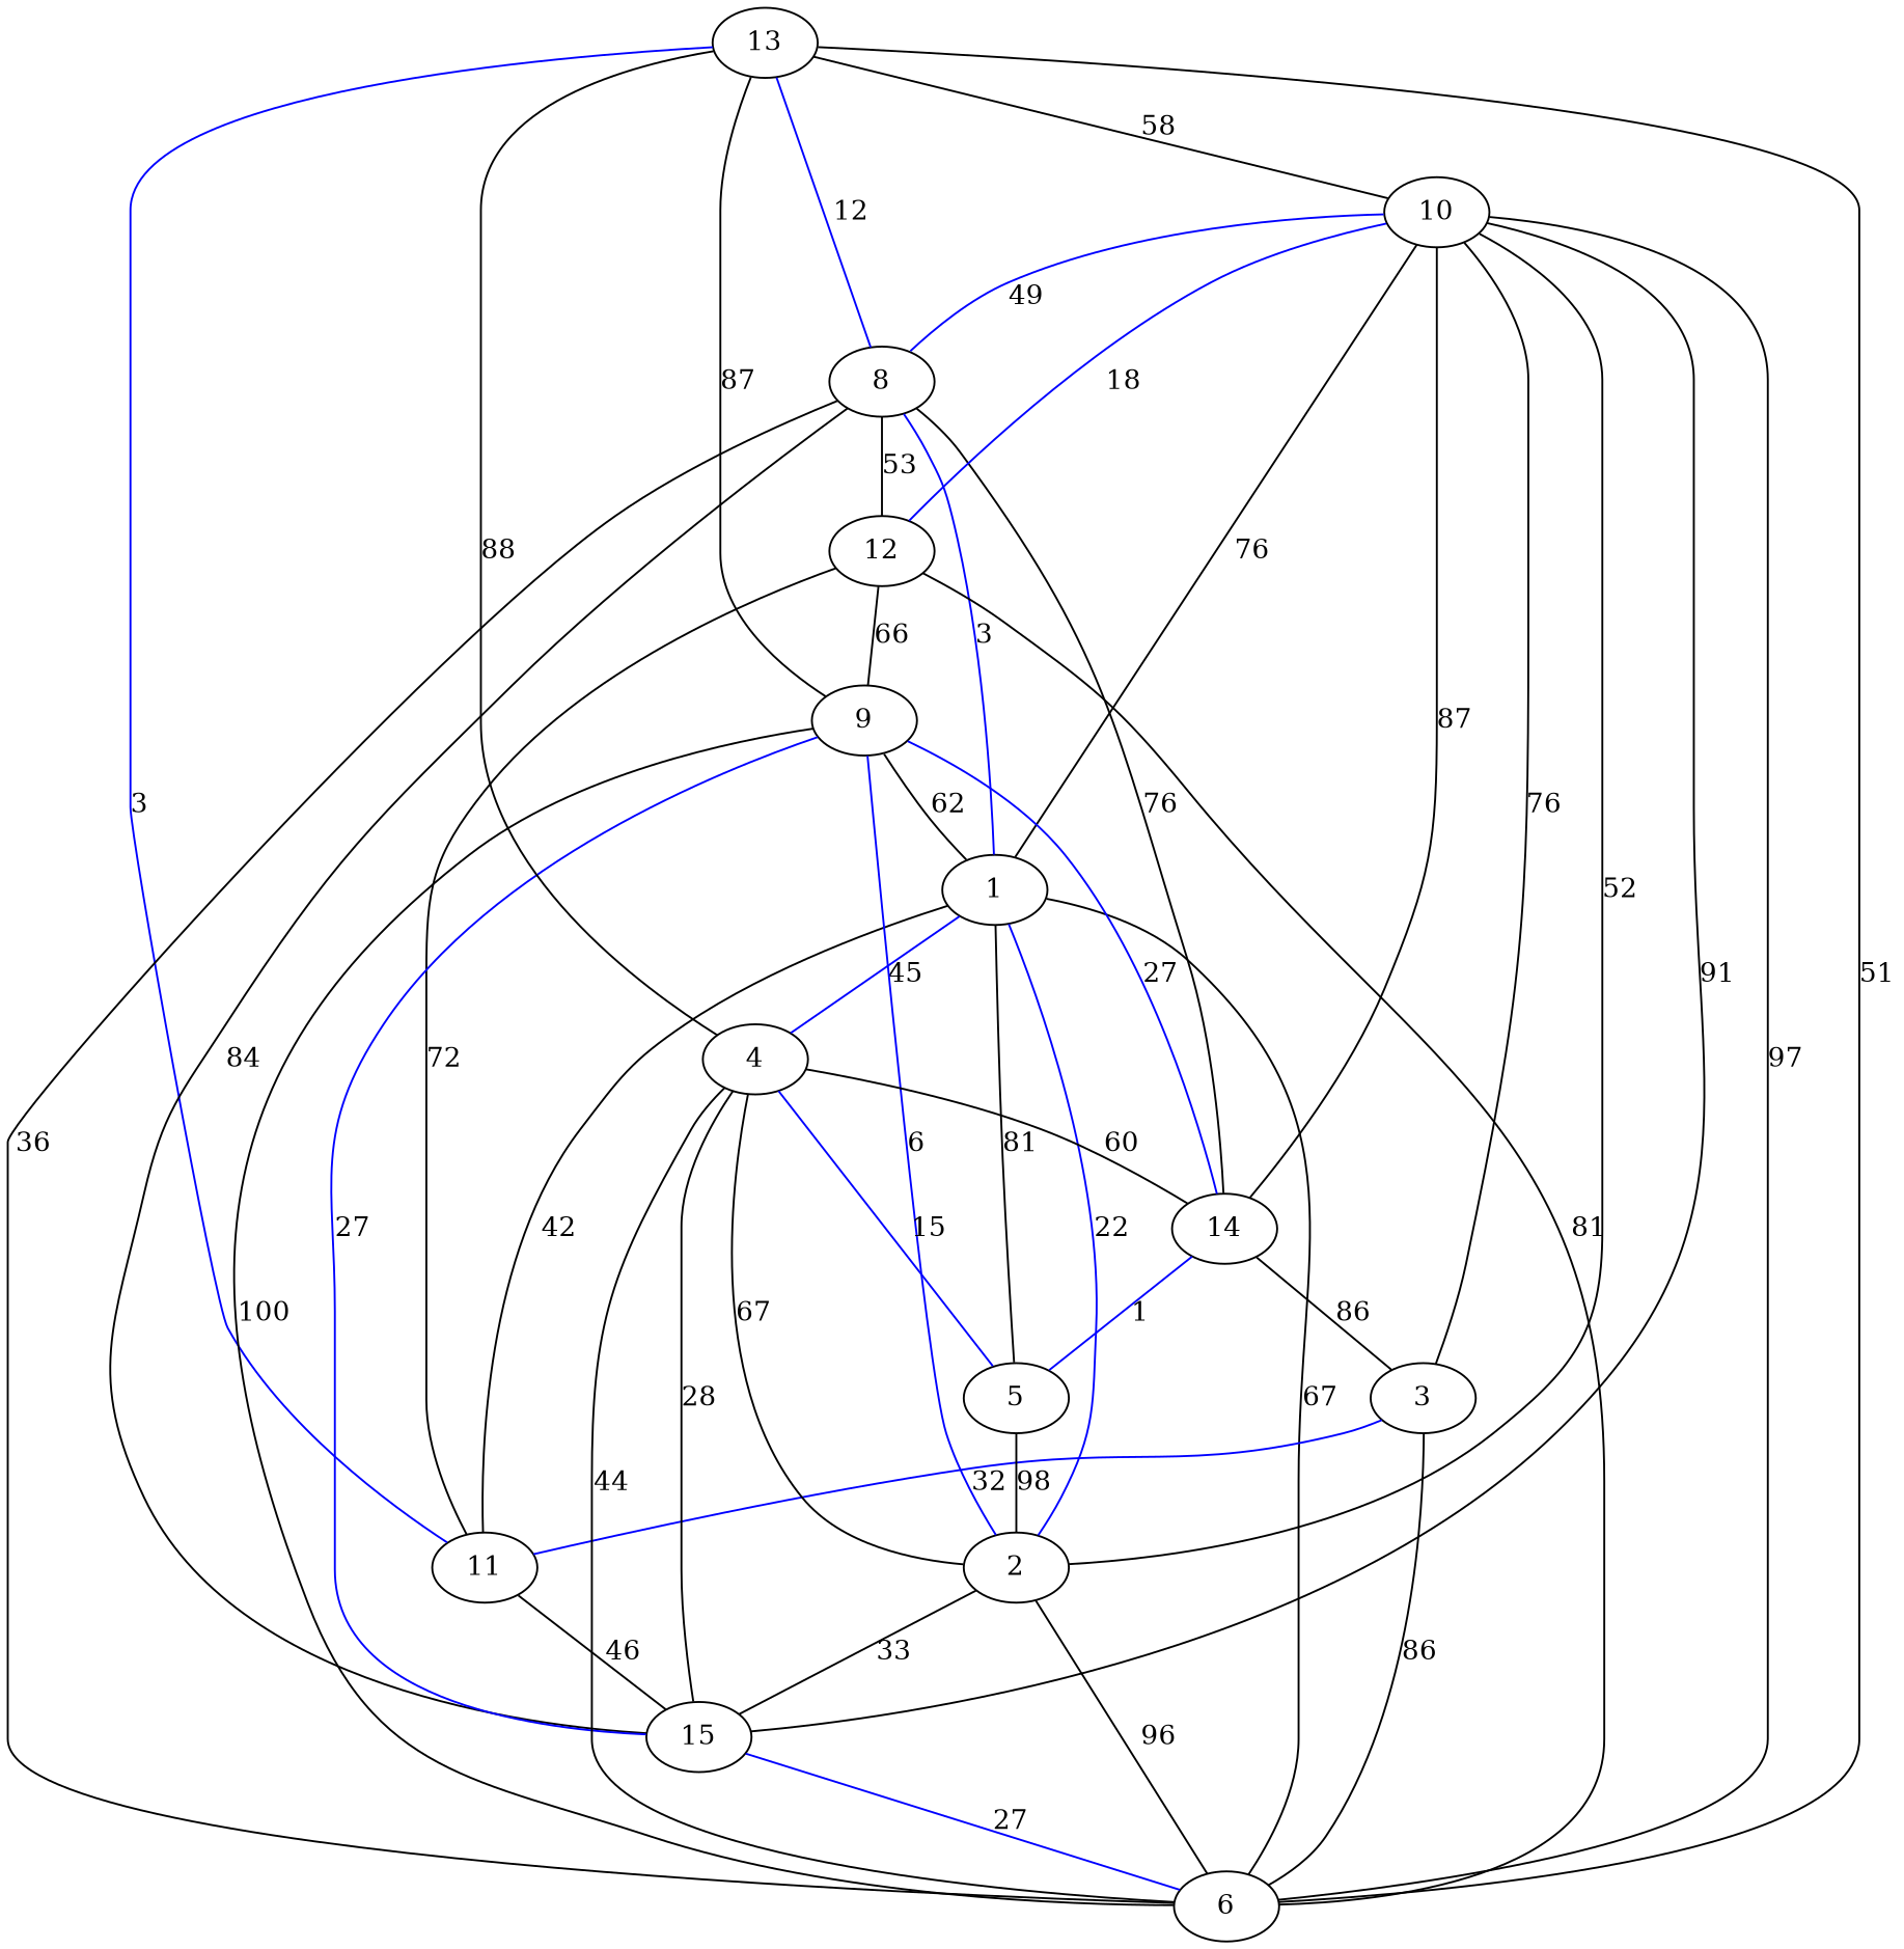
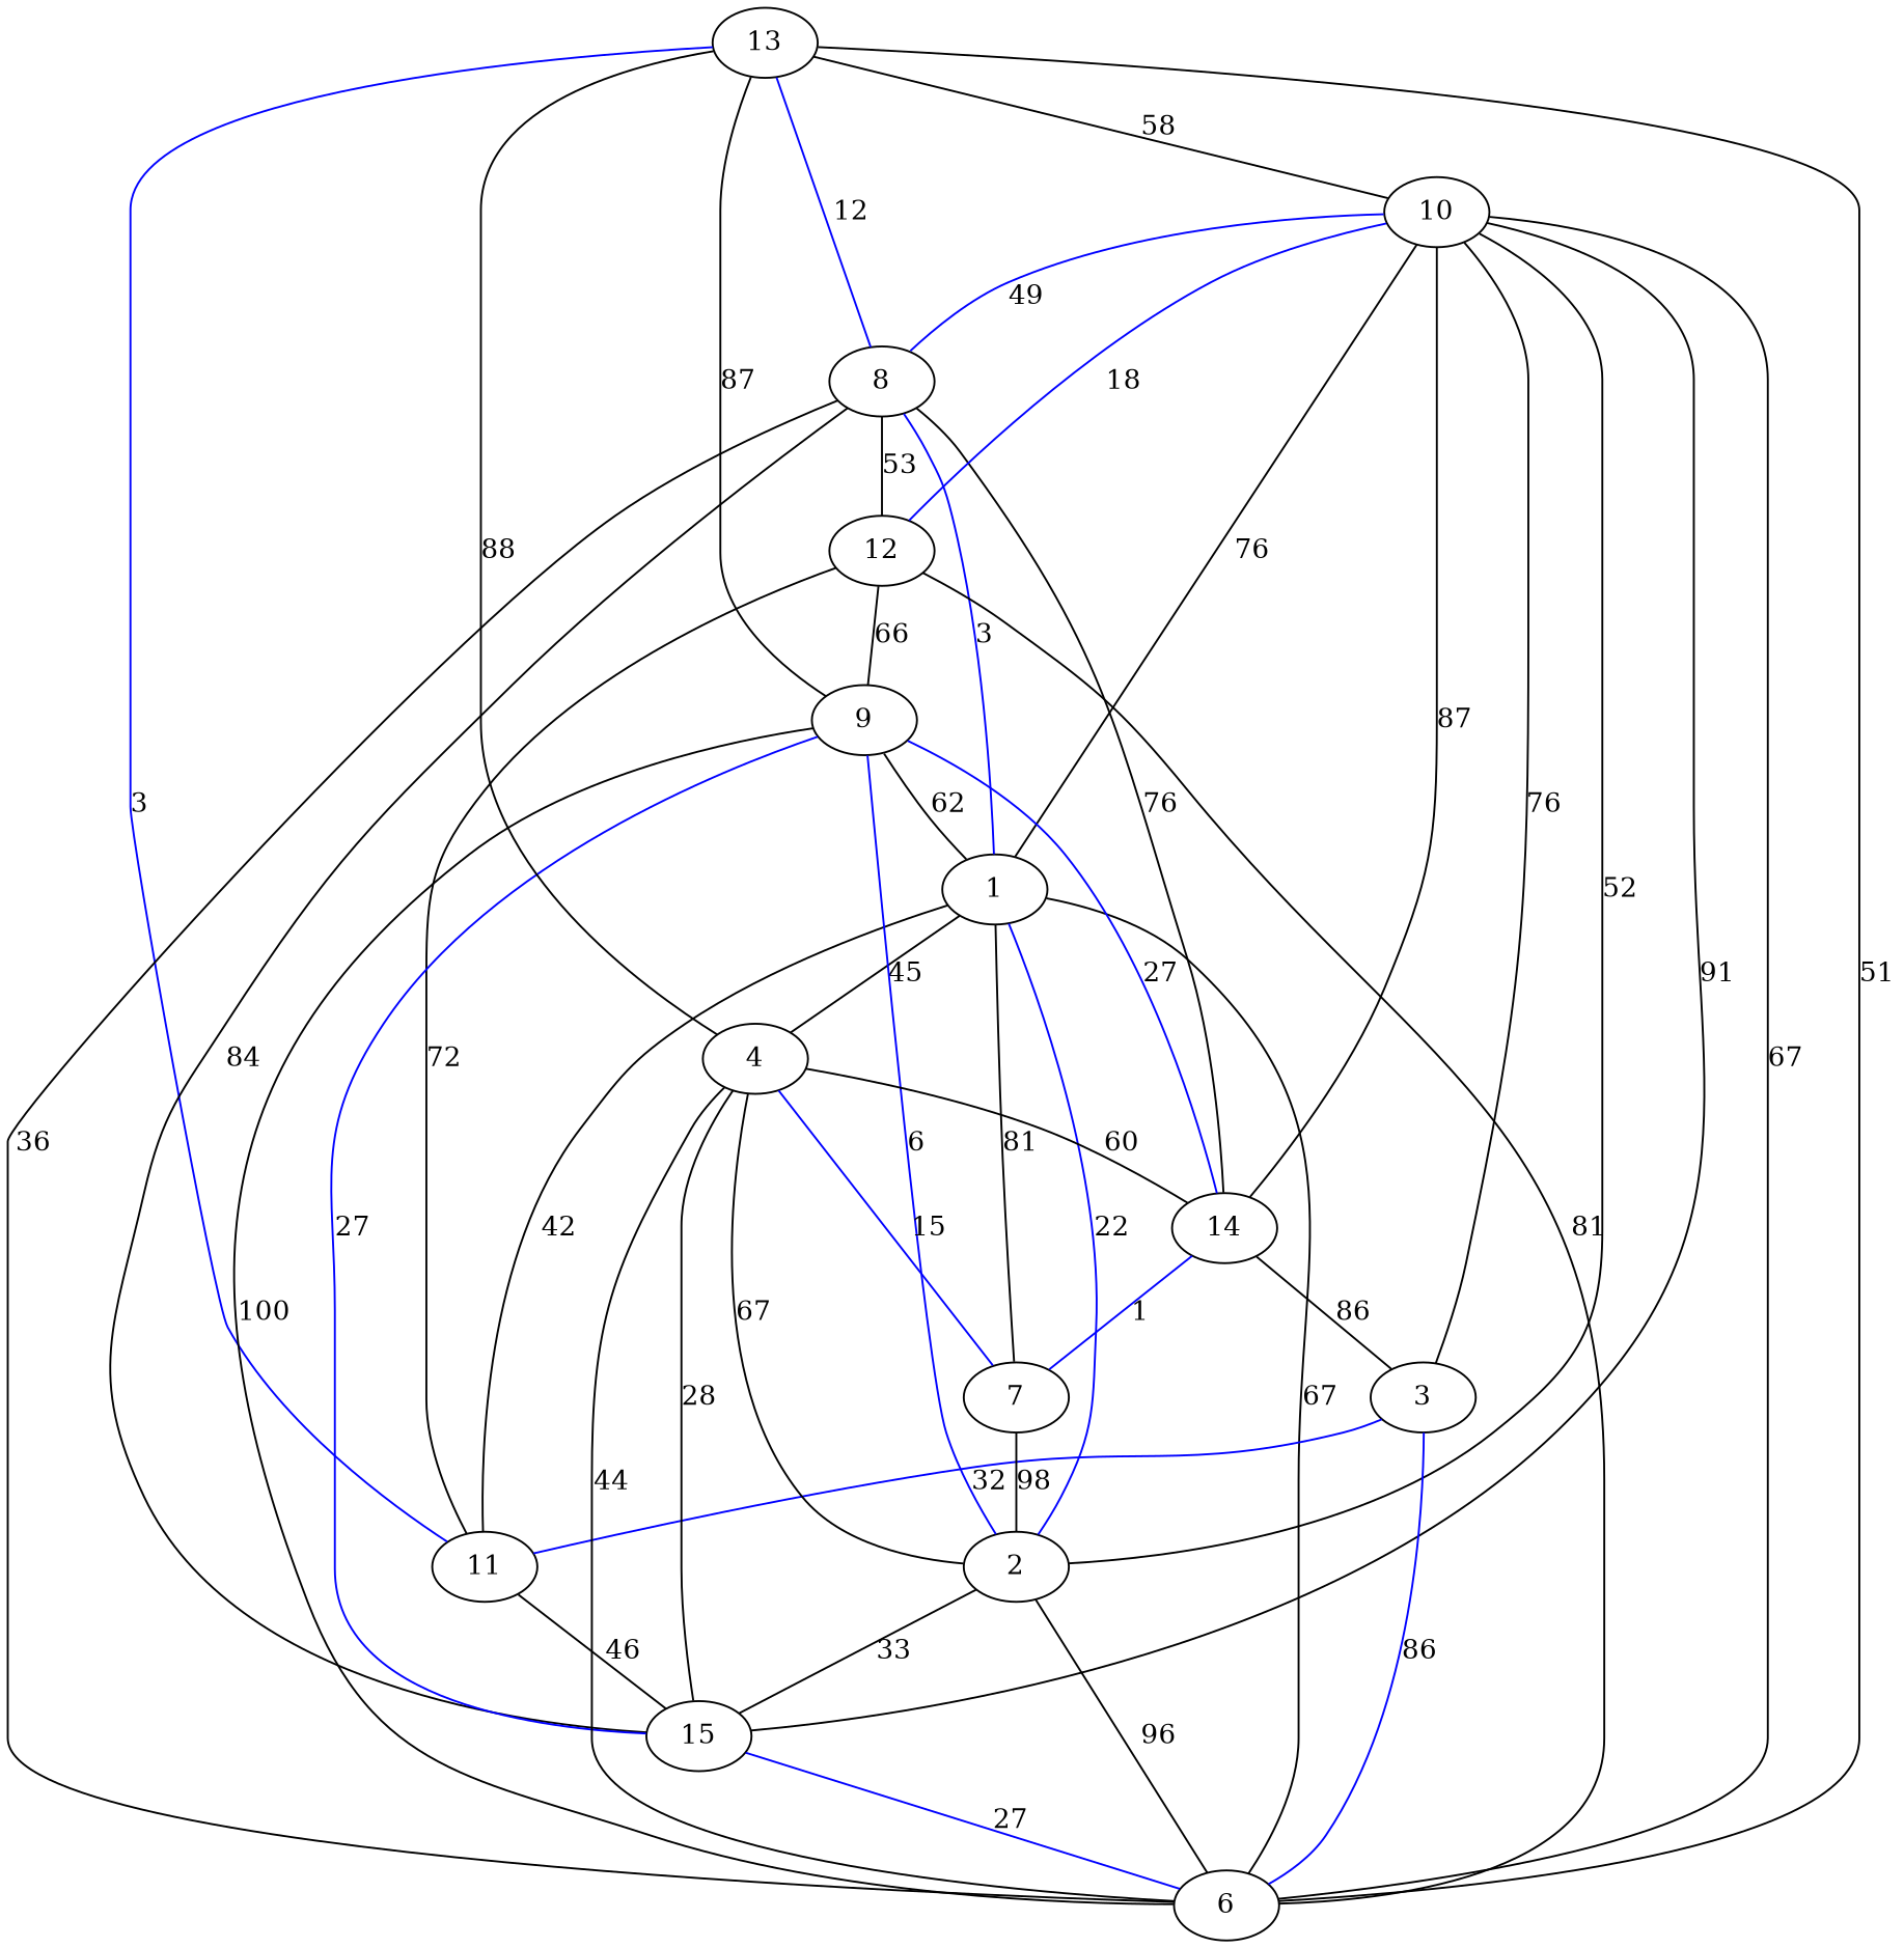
  graph {
    edge [color=black]
    13
    10
    11
    8
    6
    14
    2
    12
    15
    1
    9
    3
-   5
+   5 [label=7]
    4
    13 -- 10 [label=58]
    13 -- 11 [color=blue label=3]
    13 -- 8 [color=blue label=12]
    13 -- 6 [label=51]
    10 -- 8 [color=blue label=49]
    10 -- 14 [label=87]
    10 -- 2 [label=52]
    11 -- 12 [label=72]
    11 -- 15 [label=46]
    8 -- 12 [label=53]
    8 -- 1 [color=blue label=3]
-   6 -- 10 [label=97]
+   6 -- 10 [label=67]
    6 -- 8 [label=36]
    6 -- 12 [label=81]
    6 -- 9 [label=100]
    14 -- 8 [label=76]
    14 -- 3 [label=86]
    14 -- 5 [color=blue label=1]
    2 -- 6 [label=96]
    2 -- 15 [label=33]
    2 -- 1 [color=blue label=22]
    12 -- 10 [color=blue label=18]
    12 -- 9 [label=66]
    15 -- 10 [label=91]
    15 -- 8 [label=84]
    15 -- 6 [color=blue label=27]
    1 -- 10 [label=76]
    1 -- 11 [label=42]
    1 -- 6 [label=67]
    1 -- 5 [label=81]
-   1 -- 4 [color=blue label=45]
+   1 -- 4 [label=45]
    9 -- 13 [label=87]
    9 -- 14 [color=blue label=27]
    9 -- 2 [color=blue label=6]
    9 -- 15 [color=blue label=27]
    9 -- 1 [label=62]
    3 -- 10 [label=76]
    3 -- 11 [color=blue label=32]
-   3 -- 6 [label=86]
+   3 -- 6 [color=blue label=86]
    5 -- 2 [label=98]
    5 -- 4 [color=blue label=15]
    4 -- 13 [label=88]
    4 -- 6 [label=44]
    4 -- 14 [label=60]
    4 -- 2 [label=67]
    4 -- 15 [label=28]
  }
